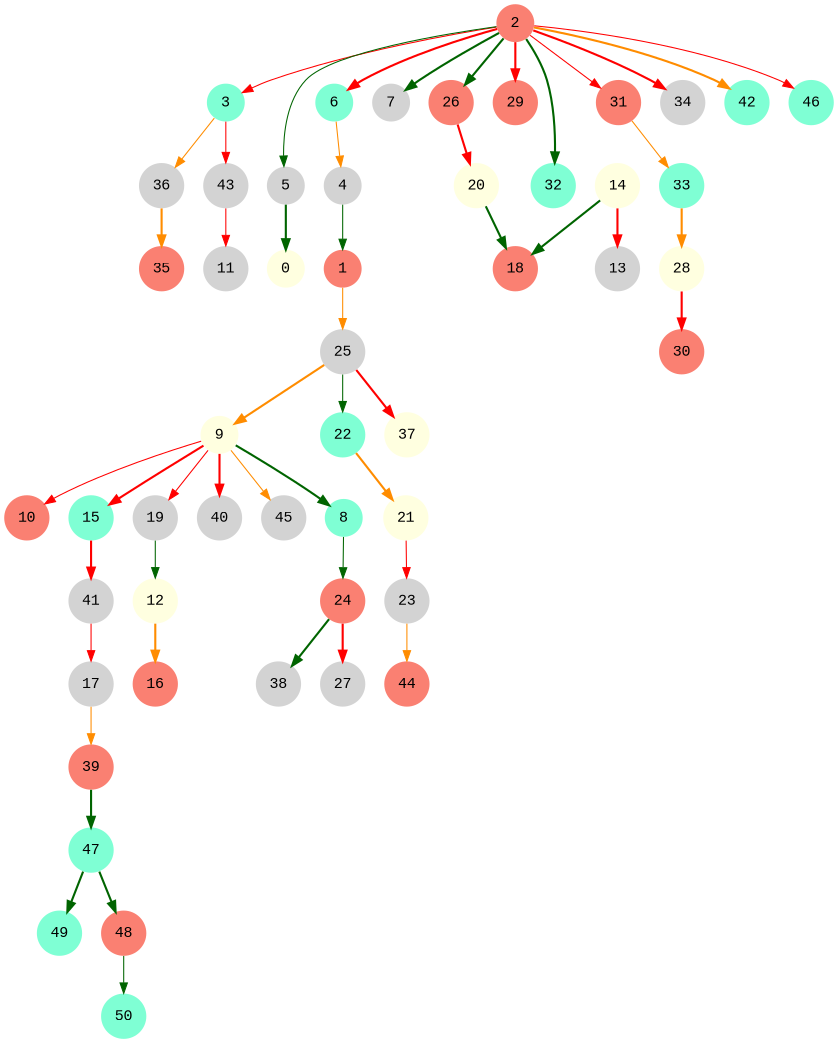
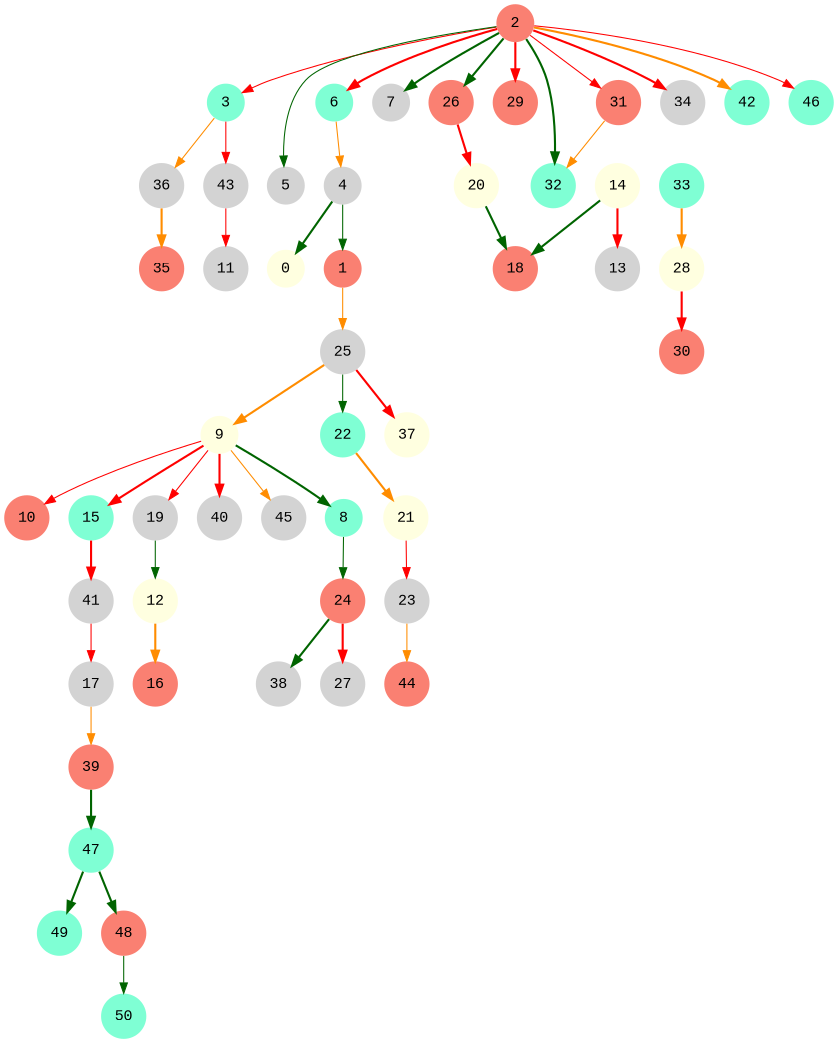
  digraph {
    fontname="Liberation Mono"
    node [color=black fillcolor=lightgrey fontname="Liberation Mono" penwidth=0 shape=circle style=filled]
    edge [color=red fontname="Liberation Mono" style=bold]
    0 [fillcolor=lightyellow]
    1 [fillcolor=salmon]
    25 [color=blue]
    9 [fillcolor=lightyellow]
    22 [fillcolor=aquamarine]
    37 [fillcolor=lightyellow]
    2 [fillcolor=salmon]
    3 [color=darkorange fillcolor=aquamarine]
    5 [color=darkorange]
    6 [color=teal fillcolor=aquamarine]
    7 [color=darkorange]
    26 [color=teal fillcolor=salmon]
    29 [color=teal fillcolor=salmon]
    31 [color=darkorange fillcolor=salmon]
    32 [color=blue fillcolor=aquamarine]
    34
    42 [fillcolor=aquamarine]
    46 [color=teal fillcolor=aquamarine]
    36 [color=blue]
    43 [color=teal]
    4 [color=teal]
    20 [fillcolor=lightyellow]
    33 [color=darkorange fillcolor=aquamarine]
    35 [fillcolor=salmon]
    11 [color=darkorange]
    8 [color=darkorange fillcolor=aquamarine]
    24 [fillcolor=salmon]
    27 [color=blue]
    38 [color=darkorange]
    10 [color=darkorange fillcolor=salmon]
    15 [color=blue fillcolor=aquamarine]
    19 [color=blue]
    40
    45
    41 [color=teal]
    12 [color=blue fillcolor=lightyellow]
    16 [fillcolor=salmon]
    14 [fillcolor=lightyellow]
    13
    18 [color=teal fillcolor=salmon]
    17
    39 [color=blue fillcolor=salmon]
    47 [fillcolor=aquamarine]
    21 [color=blue fillcolor=lightyellow]
    23 [color=teal]
    44 [fillcolor=salmon]
    28 [color=darkorange fillcolor=lightyellow]
    30 [color=darkorange fillcolor=salmon]
    49 [color=darkorange fillcolor=aquamarine]
    48 [color=darkorange fillcolor=salmon]
    50 [color=teal fillcolor=aquamarine]
    1 -> 25 [color=darkorange style=solid]
    25 -> 9 [color=darkorange]
    25 -> 22 [color=darkgreen style=solid]
    25 -> 37
    9 -> 8 [color=darkgreen]
    9 -> 10 [style=solid]
    9 -> 15
    9 -> 19 [style=solid]
    9 -> 40
    9 -> 45 [color=darkorange style=solid]
    22 -> 21 [color=darkorange]
    2 -> 3 [style=solid]
    2 -> 5 [color=darkgreen style=solid]
    2 -> 6
    2 -> 7 [color=darkgreen]
    2 -> 26 [color=darkgreen]
    2 -> 29
    2 -> 31 [style=solid]
    2 -> 32 [color=darkgreen]
    2 -> 34
    2 -> 42 [color=darkorange]
    2 -> 46 [style=solid]
    3 -> 36 [color=darkorange style=solid]
    3 -> 43 [style=solid]
-   5 -> 0 [color=darkgreen]
+   4 -> 0 [color=darkgreen]
    6 -> 4 [color=darkorange style=solid]
    26 -> 20
-   31 -> 33 [color=darkorange style=solid]
+   31 -> 32 [color=darkorange style=solid]
    36 -> 35 [color=darkorange]
    43 -> 11 [style=solid]
    4 -> 1 [color=darkgreen style=solid]
    20 -> 18 [color=darkgreen]
    33 -> 28 [color=darkorange]
    8 -> 24 [color=darkgreen style=solid]
    24 -> 27
    24 -> 38 [color=darkgreen]
    15 -> 41
    19 -> 12 [color=darkgreen style=solid]
    41 -> 17 [style=solid]
    12 -> 16 [color=darkorange]
    14 -> 13
    14 -> 18 [color=darkgreen]
    17 -> 39 [color=darkorange style=solid]
    39 -> 47 [color=darkgreen]
    47 -> 49 [color=darkgreen]
    47 -> 48 [color=darkgreen]
    21 -> 23 [style=solid]
    23 -> 44 [color=darkorange style=solid]
    28 -> 30
    48 -> 50 [color=darkgreen style=solid]
  }
